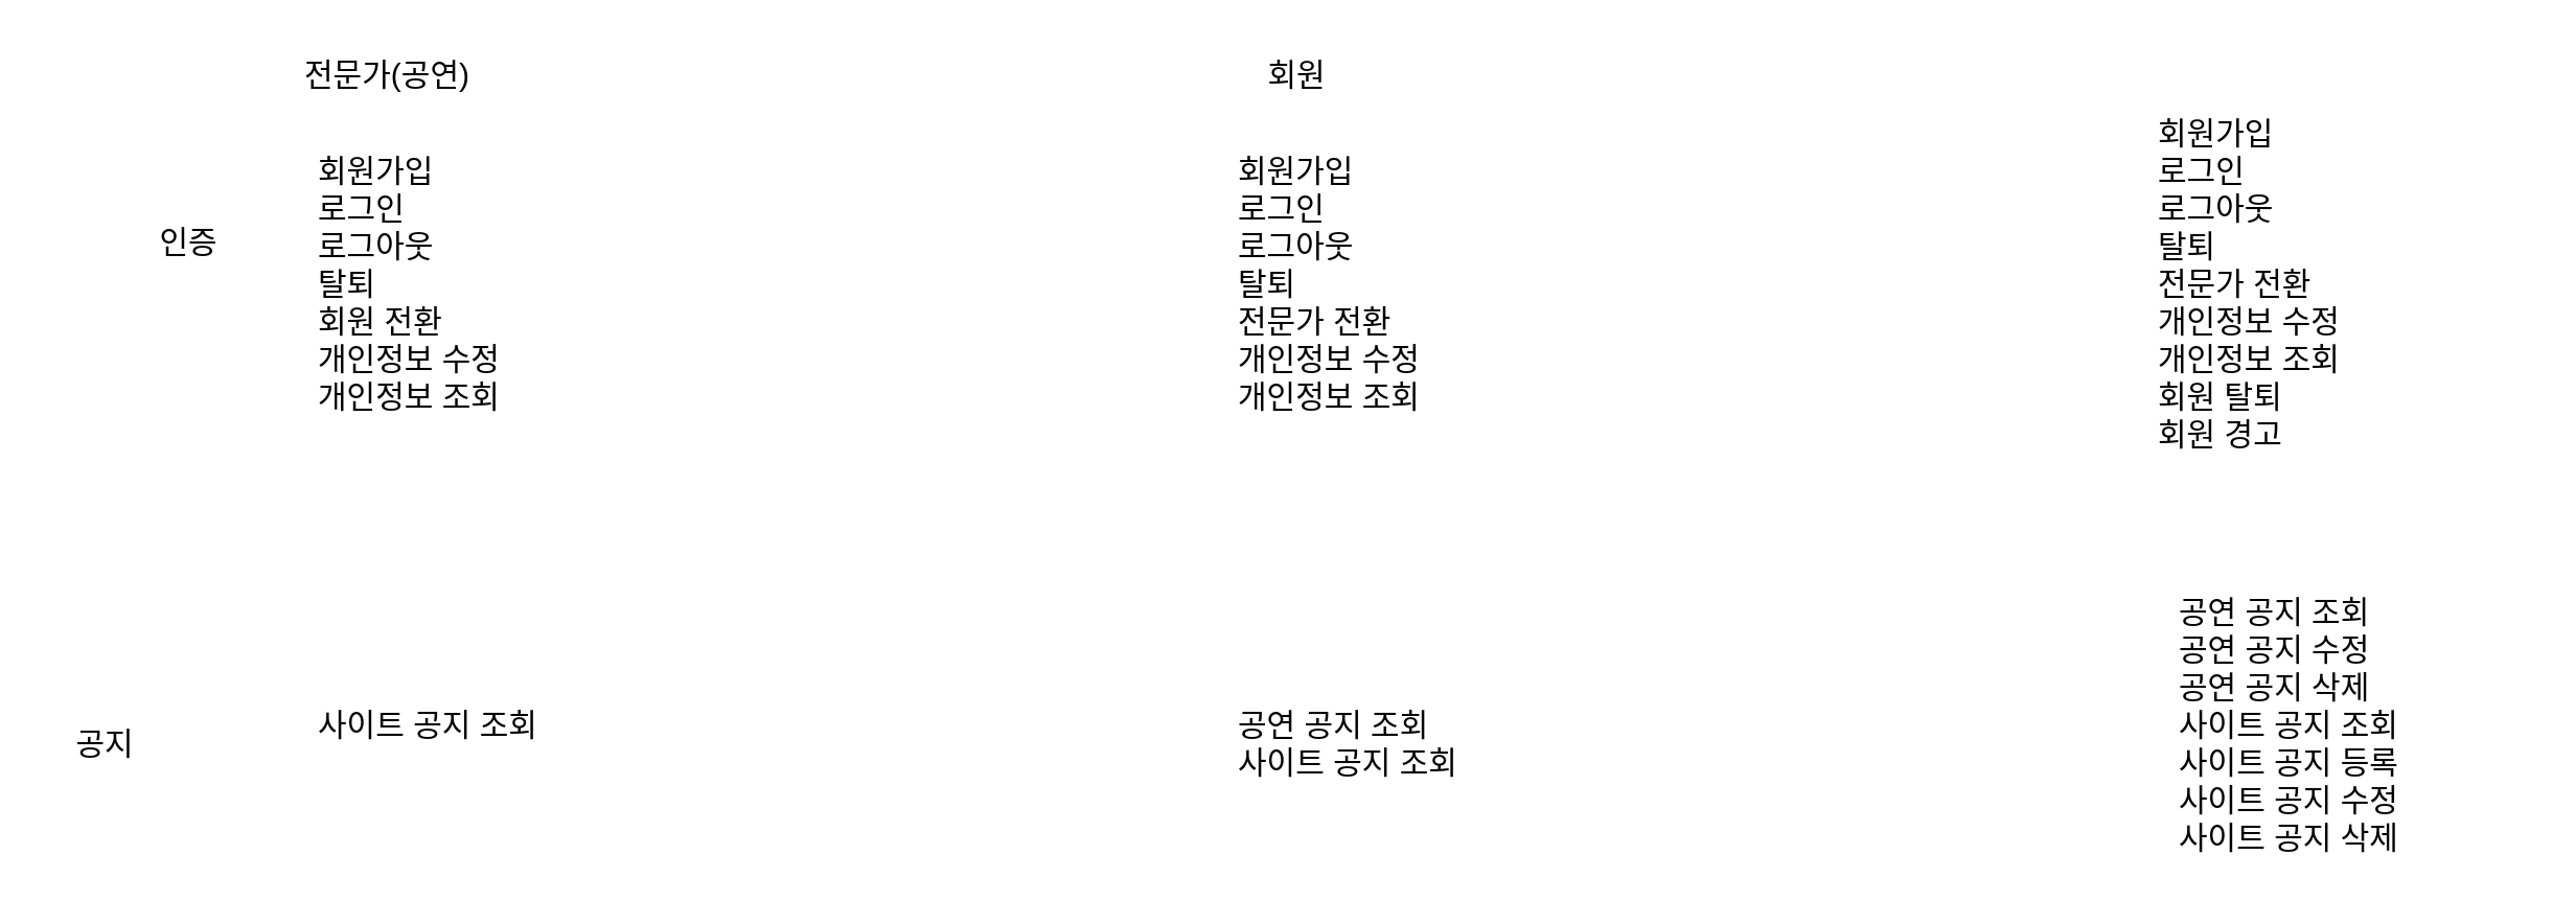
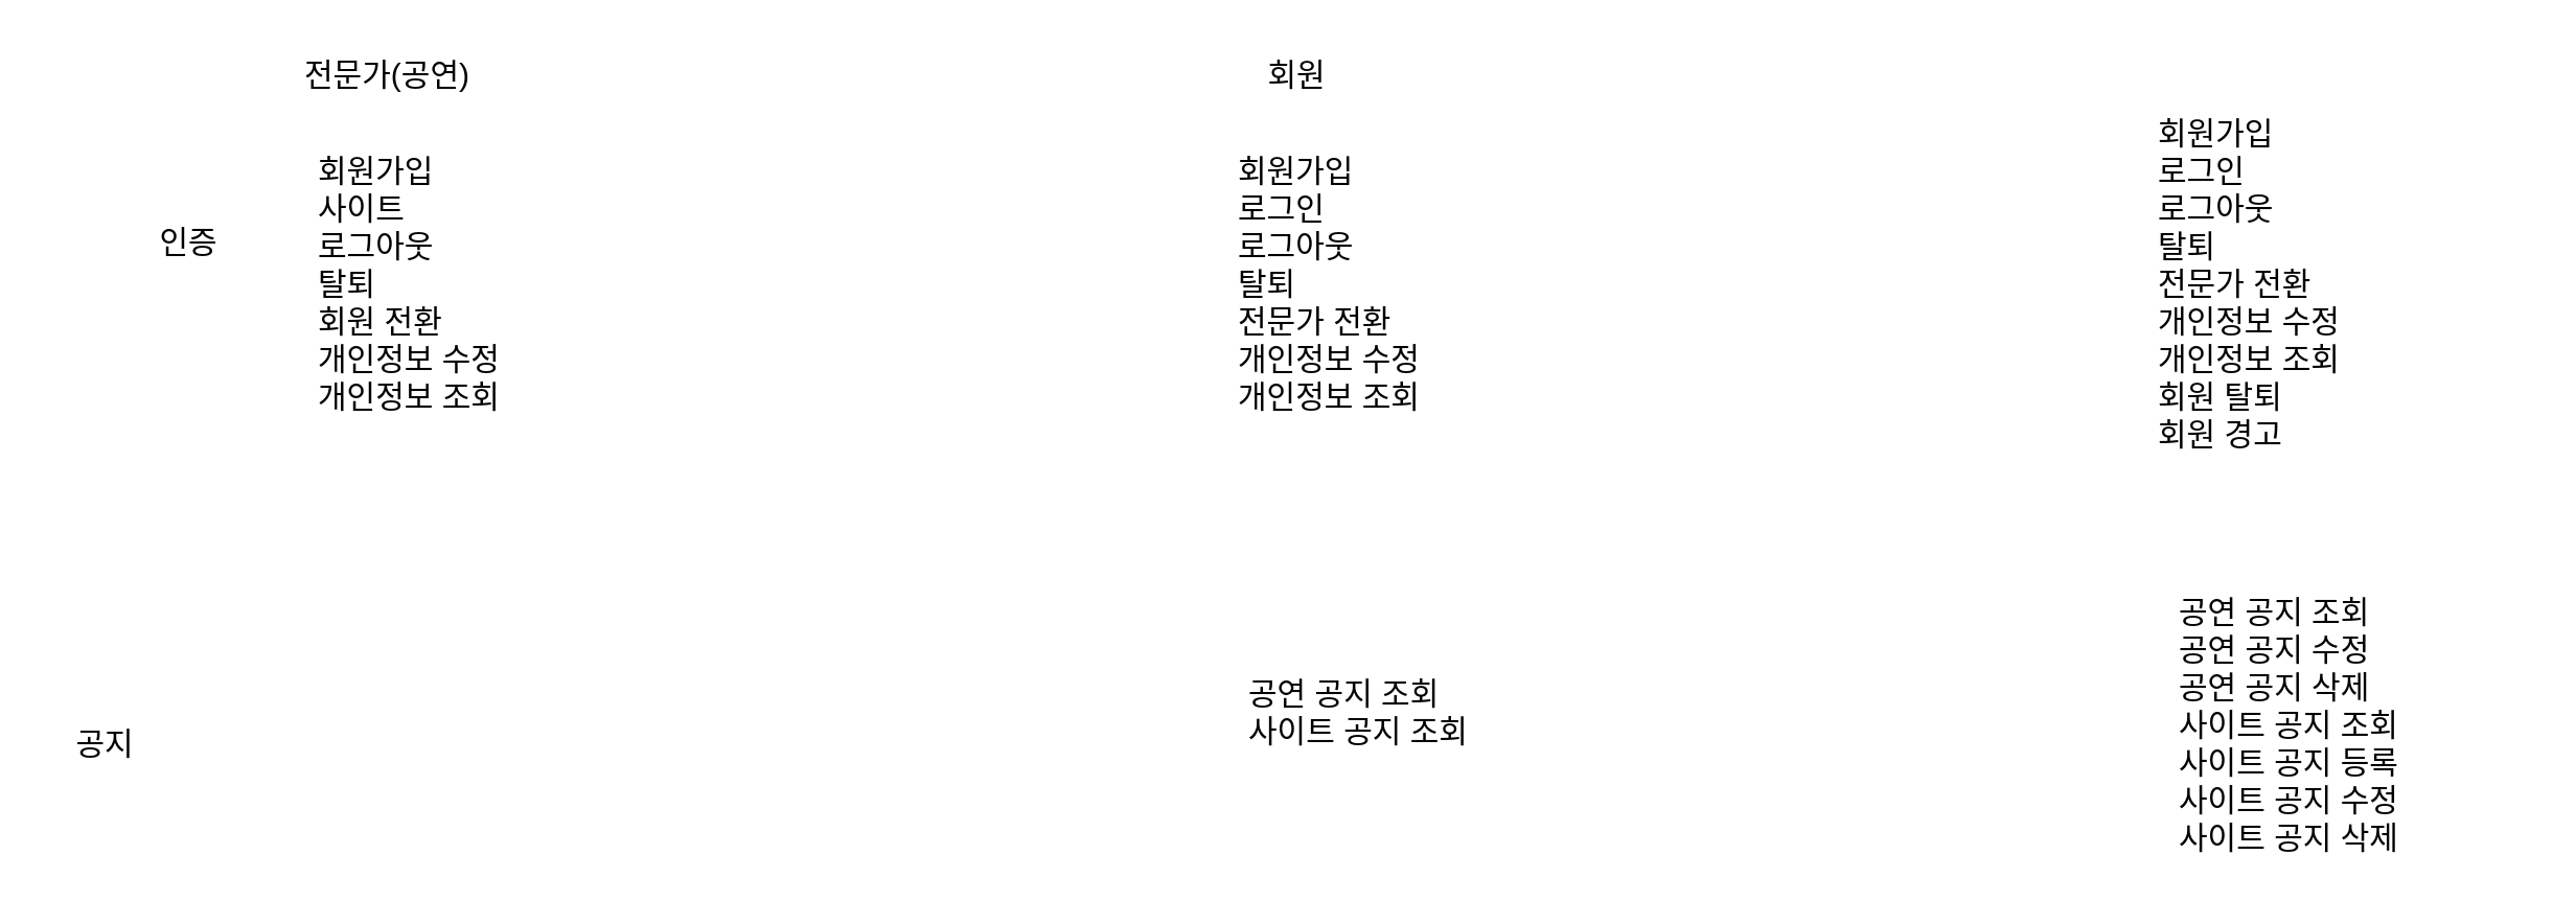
  <mxCell id="0" />
  <mxCell id="1" parent="0" />
  <mxCell id="2" value="회원" style="text;html=1;align=center;verticalAlign=middle;whiteSpace=wrap;rounded=0;fontSize=15;" vertex="1" parent="1"><mxGeometry x="590" y="20" width="60" height="30" as="geometry" /></mxCell>
  <mxCell id="3" value="전문가(공연)" style="text;html=1;align=center;verticalAlign=middle;whiteSpace=wrap;rounded=0;fontSize=15;" vertex="1" parent="1"><mxGeometry x="140" y="20" width="90" height="30" as="geometry" /></mxCell>
  <mxCell id="4" value="인증" style="text;html=1;align=center;verticalAlign=middle;whiteSpace=wrap;rounded=0;fontSize=15;" vertex="1" parent="1"><mxGeometry x="60" y="100" width="60" height="30" as="geometry" /></mxCell>
  <mxCell id="5" value="공지" style="text;html=1;align=center;verticalAlign=middle;whiteSpace=wrap;rounded=0;fontSize=15;" vertex="1" parent="1"><mxGeometry x="20" y="340" width="60" height="30" as="geometry" /></mxCell>
  <mxCell id="6" value="회원가입&lt;div&gt;로그인&lt;/div&gt;&lt;div&gt;로그아웃&lt;/div&gt;&lt;div&gt;탈퇴&lt;/div&gt;&lt;div&gt;전문가 전환&lt;/div&gt;&lt;div&gt;개인정보 수정&lt;/div&gt;&lt;div&gt;개인정보 조회&lt;/div&gt;" style="text;html=1;align=left;verticalAlign=middle;whiteSpace=wrap;rounded=0;fontSize=15;" vertex="1" parent="1"><mxGeometry x="590" y="60" width="150" height="150" as="geometry" /></mxCell>
- <mxCell id="7" value="&lt;div&gt;사이트 공지 조회&lt;/div&gt;&lt;div&gt;&lt;br&gt;&lt;/div&gt;" style="text;html=1;align=left;verticalAlign=middle;whiteSpace=wrap;rounded=0;fontSize=15;" vertex="1" parent="1"><mxGeometry x="150" y="290" width="170" height="130" as="geometry" /></mxCell>
  <mxCell id="8" value="&lt;div&gt;공연 공지 조회&lt;/div&gt;&lt;div&gt;공연 공지 수정&lt;/div&gt;&lt;div&gt;공연 공지 삭제&lt;/div&gt;&lt;div&gt;사이트 공지 조회&lt;/div&gt;&lt;div&gt;사이트 공지 등록&lt;br&gt;&lt;div&gt;사이트 공지 수정&lt;/div&gt;&lt;div&gt;사이트 공지 삭제&lt;/div&gt;&lt;div&gt;&lt;br&gt;&lt;/div&gt;&lt;/div&gt;" style="text;html=1;align=left;verticalAlign=middle;whiteSpace=wrap;rounded=0;fontSize=15;" vertex="1" parent="1"><mxGeometry x="1040" y="290" width="170" height="130" as="geometry" /></mxCell>
- <mxCell id="9" value="회원가입&lt;div&gt;로그인&lt;/div&gt;&lt;div&gt;로그아웃&lt;/div&gt;&lt;div&gt;탈퇴&lt;/div&gt;&lt;div&gt;회원 전환&lt;/div&gt;&lt;div&gt;개인정보 수정&lt;/div&gt;&lt;div&gt;개인정보 조회&lt;/div&gt;" style="text;html=1;align=left;verticalAlign=middle;whiteSpace=wrap;rounded=0;fontSize=15;" vertex="1" parent="1"><mxGeometry x="150" y="60" width="150" height="150" as="geometry" /></mxCell>
- <mxCell id="10" value="공연 공지 조회&lt;div&gt;사이트 공지 조회&lt;/div&gt;" style="text;html=1;align=left;verticalAlign=middle;whiteSpace=wrap;rounded=0;fontSize=15;" vertex="1" parent="1"><mxGeometry x="590" y="290" width="170" height="130" as="geometry" /></mxCell>
+ <mxCell id="9" value="회원가입&lt;div&gt;사이트&lt;/div&gt;&lt;div&gt;로그아웃&lt;/div&gt;&lt;div&gt;탈퇴&lt;/div&gt;&lt;div&gt;회원 전환&lt;/div&gt;&lt;div&gt;개인정보 수정&lt;/div&gt;&lt;div&gt;개인정보 조회&lt;/div&gt;" style="text;html=1;align=left;verticalAlign=middle;whiteSpace=wrap;rounded=0;fontSize=15;" vertex="1" parent="1"><mxGeometry x="150" y="60" width="150" height="150" as="geometry" /></mxCell>
+ <mxCell id="10" value="공연 공지 조회&lt;div&gt;사이트 공지 조회&lt;/div&gt;" style="text;html=1;align=left;verticalAlign=middle;whiteSpace=wrap;rounded=0;fontSize=15;" vertex="1" parent="1"><mxGeometry x="595" y="275" width="170" height="130" as="geometry" /></mxCell>
  <mxCell id="11" value="회원가입&lt;div&gt;로그인&lt;/div&gt;&lt;div&gt;로그아웃&lt;/div&gt;&lt;div&gt;탈퇴&lt;/div&gt;&lt;div&gt;전문가 전환&lt;/div&gt;&lt;div&gt;개인정보 수정&lt;/div&gt;&lt;div&gt;개인정보 조회&lt;/div&gt;&lt;div&gt;회원 탈퇴&lt;/div&gt;&lt;div&gt;회원 경고&lt;/div&gt;" style="text;html=1;align=left;verticalAlign=middle;whiteSpace=wrap;rounded=0;fontSize=15;" vertex="1" parent="1"><mxGeometry x="1030" y="60" width="150" height="150" as="geometry" /></mxCell>
